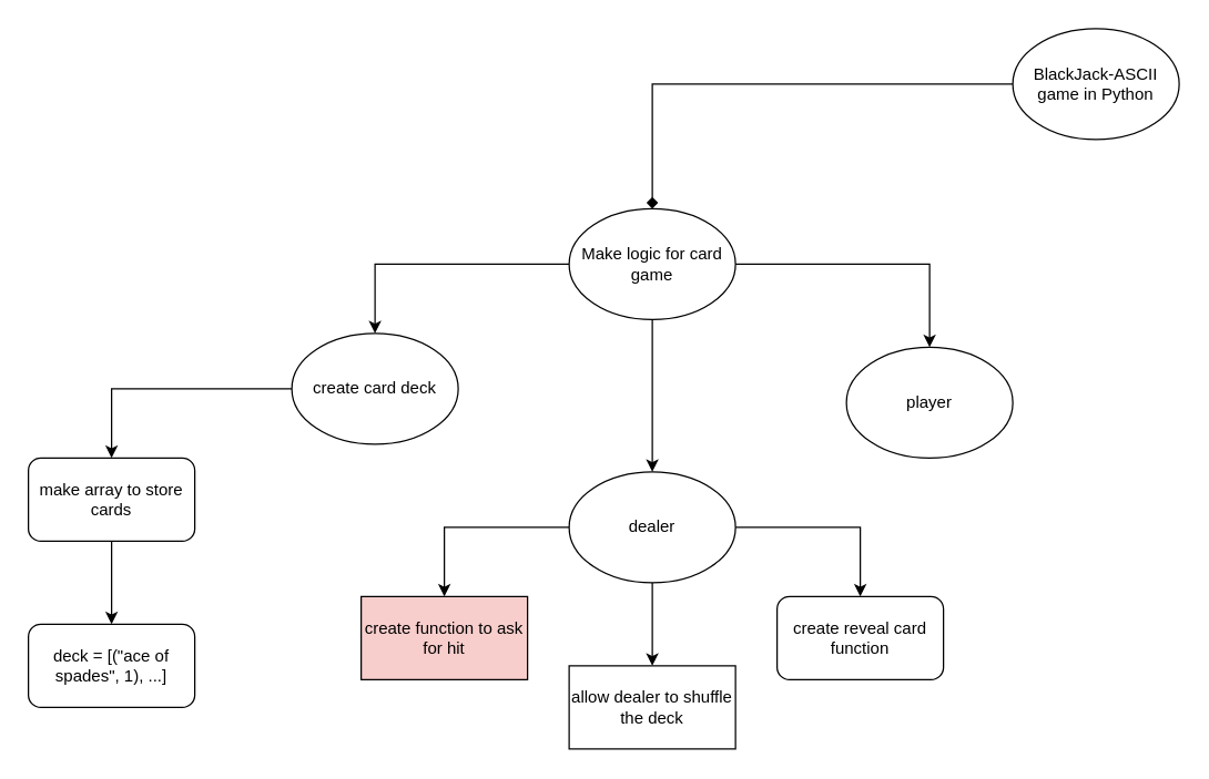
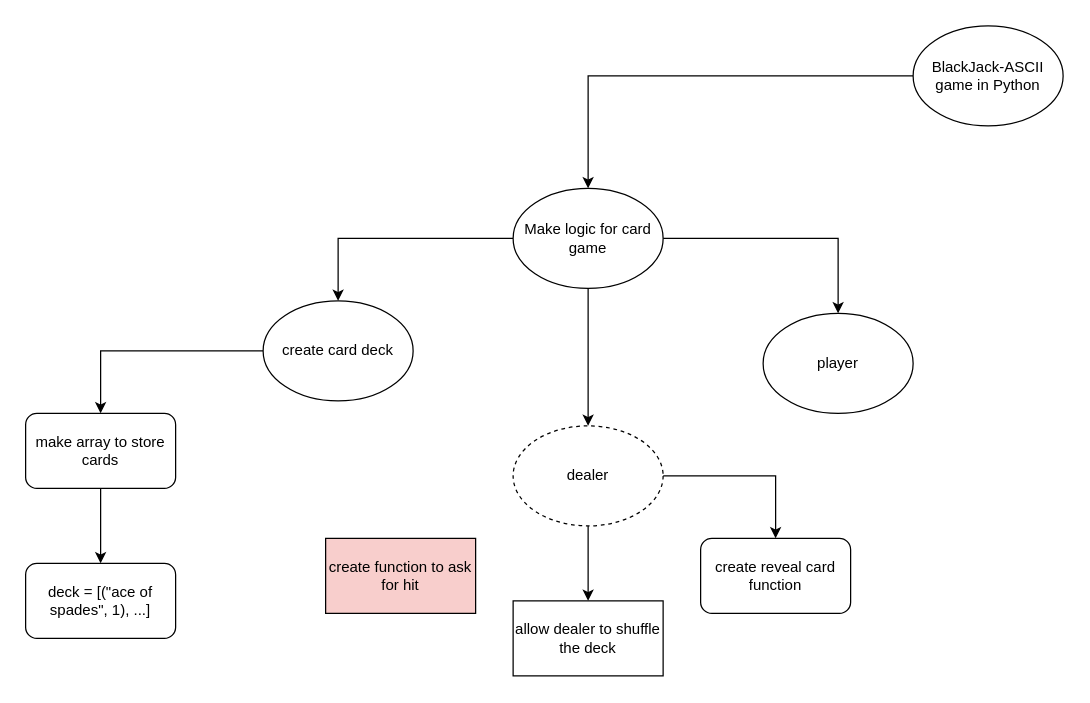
  <mxCell id="0" />
  <mxCell id="1" parent="0" />
- <mxCell id="2" value="" style="edgeStyle=orthogonalEdgeStyle;rounded=0;orthogonalLoop=1;jettySize=auto;html=1;endArrow=diamond;" edge="1" parent="1" source="3" target="7"><mxGeometry relative="1" as="geometry" /></mxCell>
+ <mxCell id="2" value="" style="edgeStyle=orthogonalEdgeStyle;rounded=0;orthogonalLoop=1;jettySize=auto;html=1;" edge="1" parent="1" source="3" target="7"><mxGeometry relative="1" as="geometry" /></mxCell>
  <mxCell id="3" value="&lt;div&gt;BlackJack-ASCII&lt;/div&gt;&lt;div&gt;game in Python&lt;br&gt;&lt;/div&gt;" style="ellipse;whiteSpace=wrap;html=1;" vertex="1" parent="1"><mxGeometry x="730" y="20" width="120" height="80" as="geometry" /></mxCell>
  <mxCell id="4" value="" style="edgeStyle=orthogonalEdgeStyle;rounded=0;orthogonalLoop=1;jettySize=auto;html=1;" edge="1" parent="1" source="7" target="9"><mxGeometry relative="1" as="geometry" /></mxCell>
  <mxCell id="5" value="" style="edgeStyle=orthogonalEdgeStyle;rounded=0;orthogonalLoop=1;jettySize=auto;html=1;" edge="1" parent="1" source="7" target="13"><mxGeometry relative="1" as="geometry" /></mxCell>
  <mxCell id="6" value="" style="edgeStyle=orthogonalEdgeStyle;rounded=0;orthogonalLoop=1;jettySize=auto;html=1;" edge="1" parent="1" source="7" target="14"><mxGeometry relative="1" as="geometry" /></mxCell>
  <mxCell id="7" value="&lt;div&gt;Make logic for card game&lt;/div&gt;" style="ellipse;whiteSpace=wrap;html=1;" vertex="1" parent="1"><mxGeometry x="410" y="150" width="120" height="80" as="geometry" /></mxCell>
  <mxCell id="8" value="" style="edgeStyle=orthogonalEdgeStyle;rounded=0;orthogonalLoop=1;jettySize=auto;html=1;" edge="1" parent="1" source="9" target="16"><mxGeometry relative="1" as="geometry" /></mxCell>
  <mxCell id="9" value="&lt;div&gt;create card deck&lt;/div&gt;" style="ellipse;whiteSpace=wrap;html=1;" vertex="1" parent="1"><mxGeometry x="210" y="240" width="120" height="80" as="geometry" /></mxCell>
  <mxCell id="10" value="" style="edgeStyle=orthogonalEdgeStyle;rounded=0;orthogonalLoop=1;jettySize=auto;html=1;" edge="1" parent="1" source="13" target="18"><mxGeometry relative="1" as="geometry" /></mxCell>
- <mxCell id="11" value="" style="edgeStyle=orthogonalEdgeStyle;rounded=0;orthogonalLoop=1;jettySize=auto;html=1;" edge="1" parent="1" source="13" target="19"><mxGeometry relative="1" as="geometry" /></mxCell>
  <mxCell id="12" value="" style="edgeStyle=orthogonalEdgeStyle;rounded=0;orthogonalLoop=1;jettySize=auto;html=1;" edge="1" parent="1" source="13" target="20"><mxGeometry relative="1" as="geometry" /></mxCell>
- <mxCell id="13" value="dealer" style="ellipse;whiteSpace=wrap;html=1;" vertex="1" parent="1"><mxGeometry x="410" y="340" width="120" height="80" as="geometry" /></mxCell>
+ <mxCell id="13" value="dealer" style="ellipse;whiteSpace=wrap;html=1;dashed=1;" vertex="1" parent="1"><mxGeometry x="410" y="340" width="120" height="80" as="geometry" /></mxCell>
  <mxCell id="14" value="player" style="ellipse;whiteSpace=wrap;html=1;" vertex="1" parent="1"><mxGeometry x="610" y="250" width="120" height="80" as="geometry" /></mxCell>
  <mxCell id="15" value="" style="edgeStyle=orthogonalEdgeStyle;rounded=0;orthogonalLoop=1;jettySize=auto;html=1;" edge="1" parent="1" source="16" target="17"><mxGeometry relative="1" as="geometry" /></mxCell>
  <mxCell id="16" value="make array to store cards" style="rounded=1;whiteSpace=wrap;html=1;" vertex="1" parent="1"><mxGeometry x="20" y="330" width="120" height="60" as="geometry" /></mxCell>
  <mxCell id="17" value="deck = [(&quot;ace of spades&quot;, 1), ...]" style="whiteSpace=wrap;html=1;rounded=1;" vertex="1" parent="1"><mxGeometry x="20" y="450" width="120" height="60" as="geometry" /></mxCell>
  <mxCell id="18" value="allow dealer to shuffle the deck" style="whiteSpace=wrap;html=1;" vertex="1" parent="1"><mxGeometry x="410" y="480" width="120" height="60" as="geometry" /></mxCell>
  <mxCell id="19" value="create function to ask for hit" style="whiteSpace=wrap;html=1;fillColor=#f8cecc;" vertex="1" parent="1"><mxGeometry x="260" y="430" width="120" height="60" as="geometry" /></mxCell>
  <mxCell id="20" value="create reveal card function" style="rounded=1;whiteSpace=wrap;html=1;" vertex="1" parent="1"><mxGeometry x="560" y="430" width="120" height="60" as="geometry" /></mxCell>
